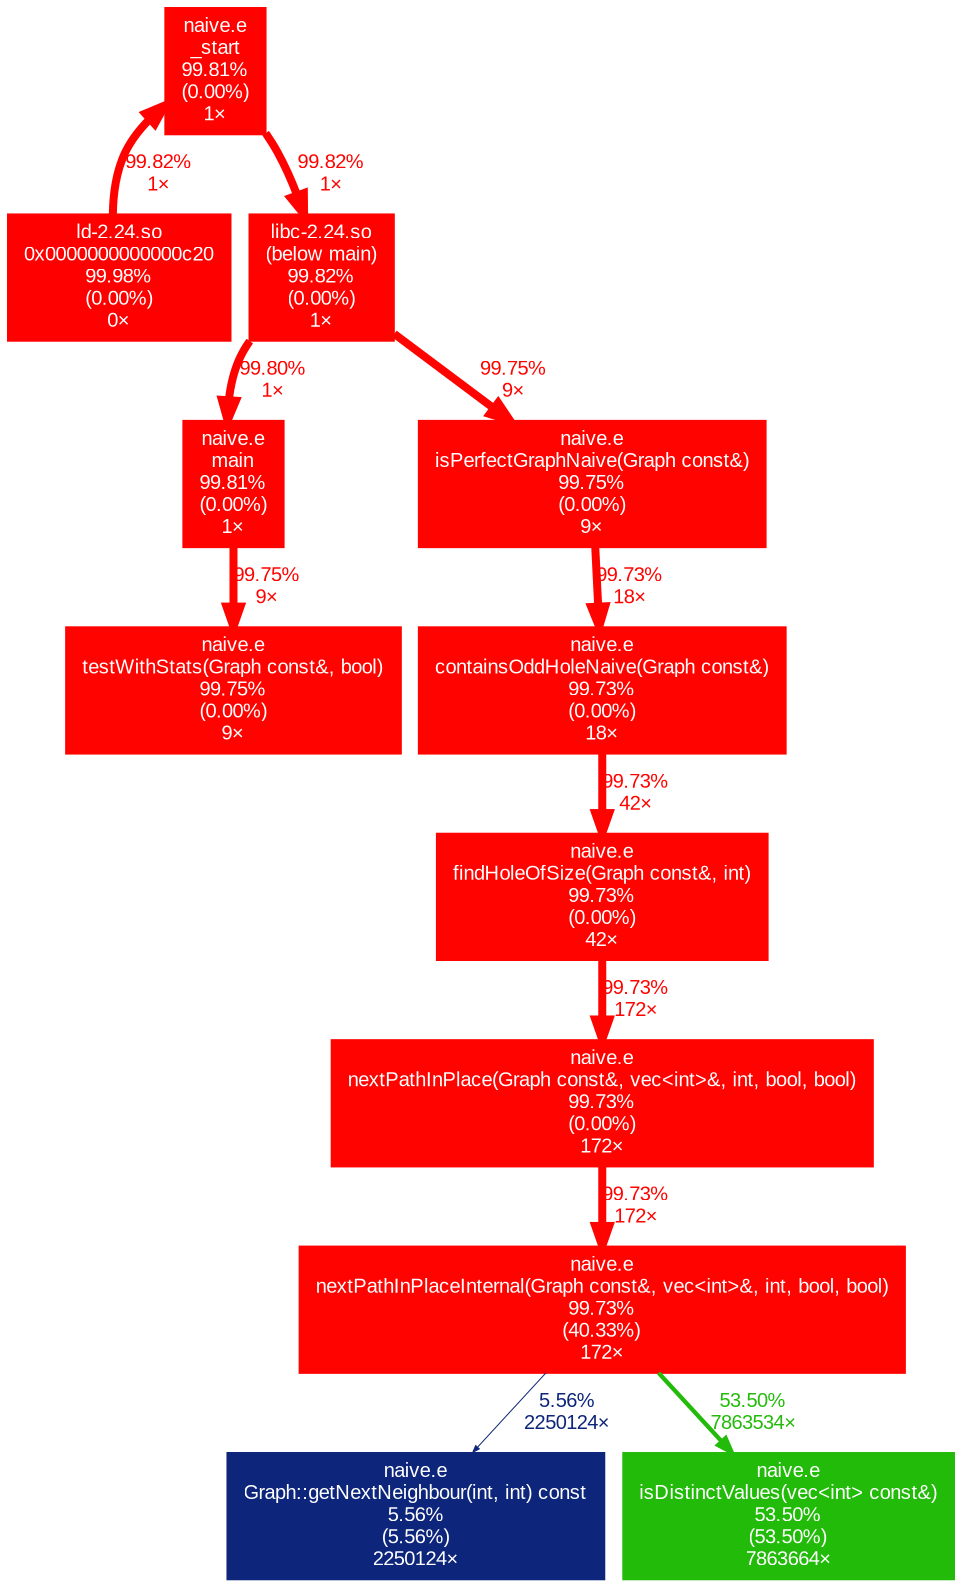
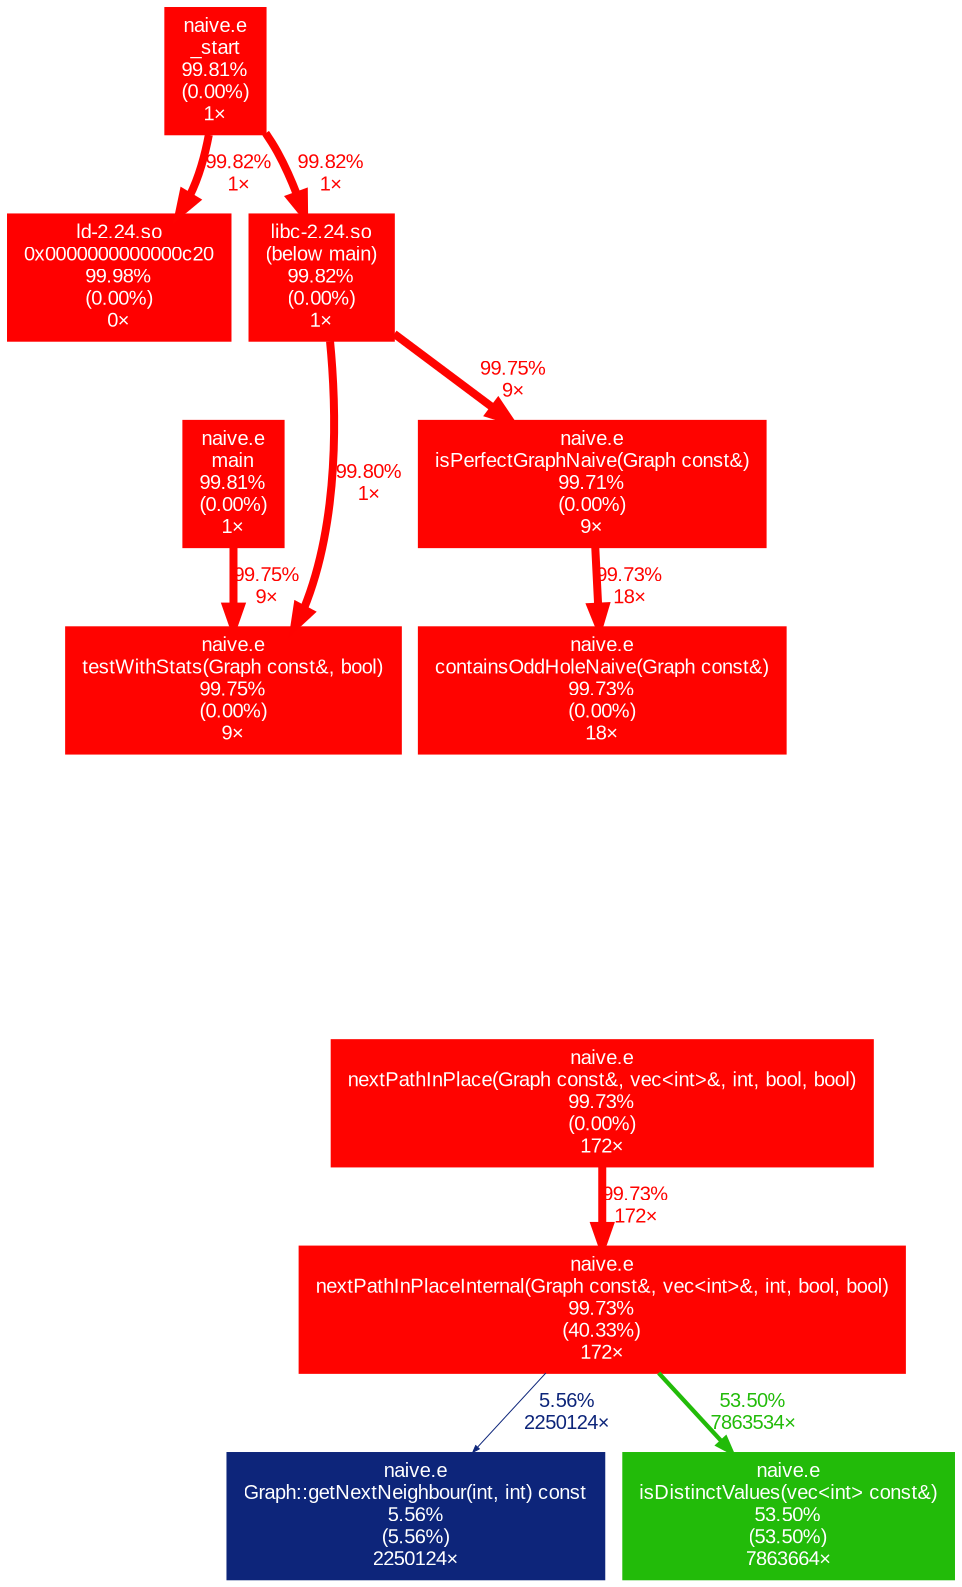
  digraph {
    fontname=Arial
    nodesep=0.125
    ranksep=0.25
    node [color="#ff0300" fontcolor="#ffffff" fontname=Arial fontsize=10.00 shape=box style=filled]
    edge [arrowsize=1.00 color="#ff0300" fontcolor="#ff0300" fontname=Arial fontsize=10.00 labeldistance=3.99 penwidth=3.99]
    n1 [color="#ff0200" height=0 label="libc-2.24.so\n(below main)\n99.82%\n(0.00%)\n1×" width=0]
    n2 [color="#ff0200" height=0 label="naive.e\nmain\n99.81%\n(0.00%)\n1×" width=0]
-   n3 [height=0 label="naive.e\nisPerfectGraphNaive(Graph const&)\n99.75%\n(0.00%)\n9×" width=0]
+   n3 [height=0 label="naive.e\nisPerfectGraphNaive(Graph const&)\n99.71%\n(0.00%)\n9×" width=0]
    n4 [height=0 label="naive.e\ntestWithStats(Graph const&, bool)\n99.75%\n(0.00%)\n9×" width=0]
    n5 [color="#ff0000" height=0 label="ld-2.24.so\n0x0000000000000c20\n99.98%\n(0.00%)\n0×" width=0]
    n6 [color="#ff0200" height=0 label="naive.e\n_start\n99.81%\n(0.00%)\n1×" width=0]
    n7 [color="#0d257a" height=0 label="naive.e\nGraph::getNextNeighbour(int, int) const\n5.56%\n(5.56%)\n2250124×" width=0]
    n8 [height=0 label="naive.e\ncontainsOddHoleNaive(Graph const&)\n99.73%\n(0.00%)\n18×" width=0]
-   n9 [height=0 label="naive.e\nfindHoleOfSize(Graph const&, int)\n99.73%\n(0.00%)\n42×" width=0]
    n10 [height=0 label="naive.e\nnextPathInPlace(Graph const&, vec<int>&, int, bool, bool)\n99.73%\n(0.00%)\n172×" width=0]
    n11 [height=0 label="naive.e\nnextPathInPlaceInternal(Graph const&, vec<int>&, int, bool, bool)\n99.73%\n(40.33%)\n172×" width=0]
    n12 [color="#22bb09" height=0 label="naive.e\nisDistinctValues(vec<int> const&)\n53.50%\n(53.50%)\n7863664×" width=0]
-   n1 -> n2 [color="#ff0200" fontcolor="#ff0200" label="99.80%\n1×"]
+   n1 -> n4 [color="#ff0200" fontcolor="#ff0200" label="99.80%\n1×"]
    n1 -> n3 [label="99.75%\n9×"]
    n2 -> n4 [label="99.75%\n9×"]
    n3 -> n8 [label="99.73%\n18×"]
-   n5 -> n6 [color="#ff0200" fontcolor="#ff0200" label="99.82%\n1×"]
+   n6 -> n5 [color="#ff0200" fontcolor="#ff0200" label="99.82%\n1×"]
    n6 -> n1 [color="#ff0200" fontcolor="#ff0200" label="99.82%\n1×"]
-   n8 -> n9 [label="99.73%\n42×"]
-   n9 -> n10 [label="99.73%\n172×"]
    n10 -> n11 [label="99.73%\n172×"]
    n11 -> n7 [arrowsize=0.35 color="#0d257a" fontcolor="#0d257a" label="5.56%\n2250124×" labeldistance=0.50 penwidth=0.50]
    n11 -> n12 [arrowsize=0.73 color="#22bb09" fontcolor="#22bb09" label="53.50%\n7863534×" labeldistance=2.14 penwidth=2.14]
  }
